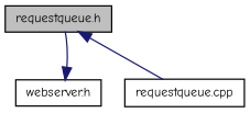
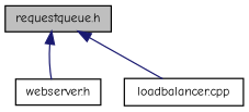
  digraph {
    fontname="Comic Neue"
    node [color=black fillcolor=white fontname="Comic Neue" fontsize=10 shape=record style=filled]
    edge [color=midnightblue dir=back fontname="Comic Neue" fontsize=10 labelfontname=Helvetica labelfontsize=10 style=solid]
    n1 [fillcolor=grey75 fontcolor=black height=0.2 label="requestqueue.h" width=0.4]
    n2 [height=0.2 label="webserver.h" width=0.4]
-   n3 [height=0.2 label="requestqueue.cpp" width=0.4]
-   n2 -> n1
+   n3 [height=0.2 label="loadbalancer.cpp" width=0.4]
+   n1 -> n2
    n1 -> n3
  }
